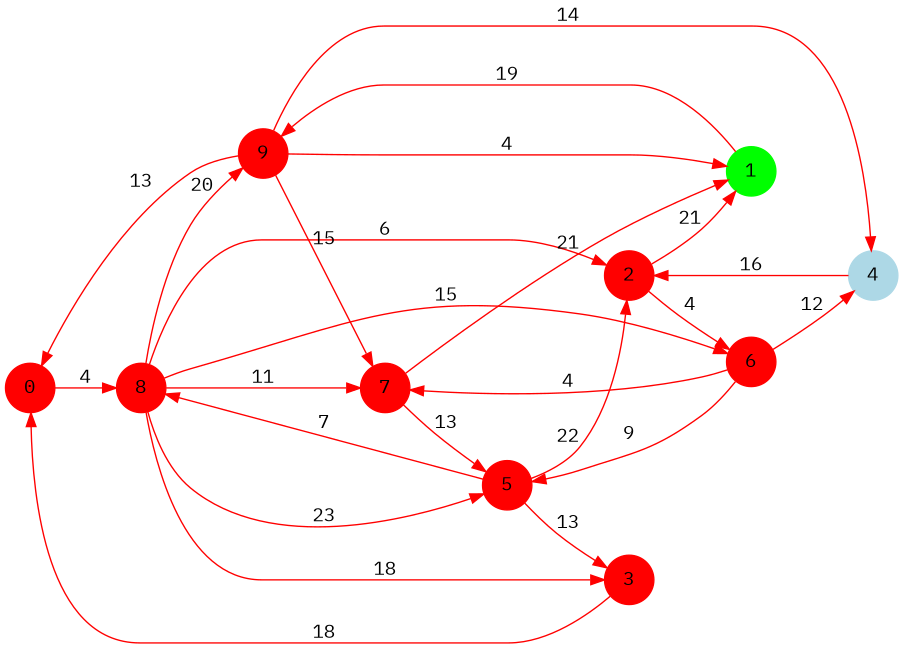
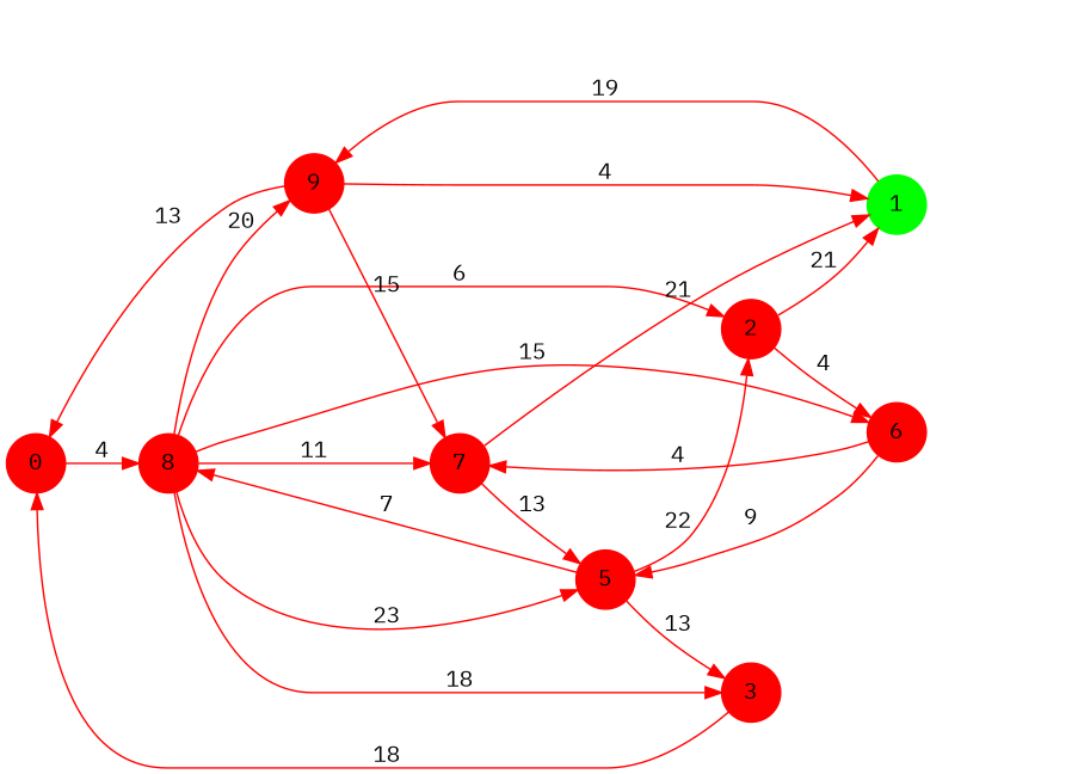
  digraph {
    rankdir=LR
    fontname="IBM Plex Mono"
    node [color=red fontname="IBM Plex Mono" shape=circle style=filled]
    edge [color=red fontname="IBM Plex Mono"]
    0
    8
    1 [color=green]
    9
    2
    6
    3
-   4 [color=lightblue]
    5
    7
    0 -> 8 [label=4]
    8 -> 9 [label=20]
    8 -> 2 [label=6]
    8 -> 6 [label=15]
    8 -> 3 [label=18]
    8 -> 5 [label=23]
    8 -> 7 [label=11]
    1 -> 9 [label=19]
    9 -> 0 [label=13]
    9 -> 1 [label=4]
-   9 -> 4 [label=14]
    9 -> 7 [label=15]
    2 -> 1 [label=21]
    2 -> 6 [label=4]
-   6 -> 4 [label=12]
    6 -> 5 [label=9]
    6 -> 7 [label=4]
    3 -> 0 [label=18]
-   4 -> 2 [label=16]
    5 -> 8 [label=7]
    5 -> 2 [label=22]
    5 -> 3 [label=13]
    7 -> 1 [label=21]
    7 -> 5 [label=13]
  }
